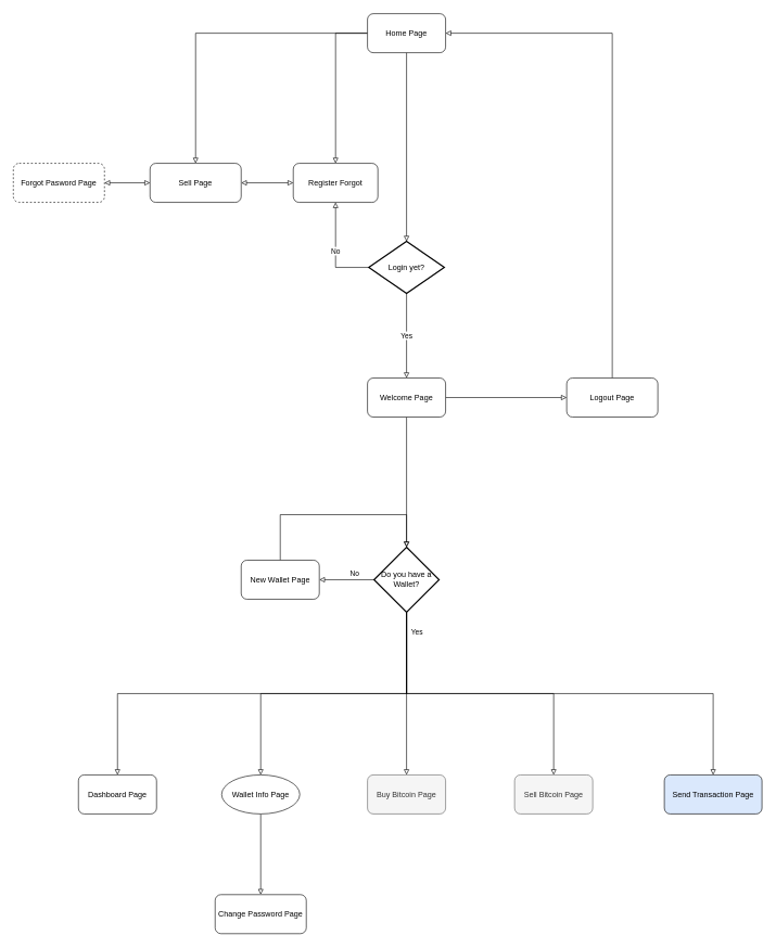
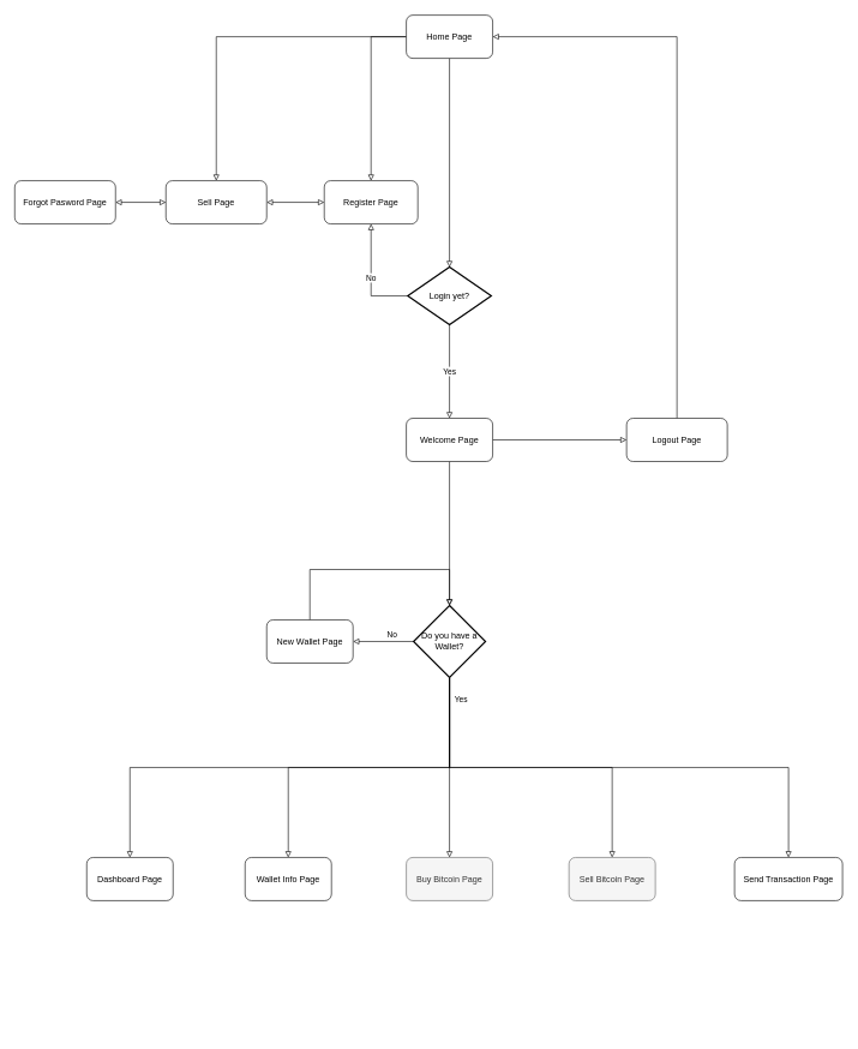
  <mxCell id="0" />
  <mxCell id="1" parent="0" />
  <mxCell id="2" style="edgeStyle=orthogonalEdgeStyle;rounded=0;orthogonalLoop=1;jettySize=auto;html=1;exitX=1;exitY=0.5;exitDx=0;exitDy=0;entryX=0;entryY=0.5;entryDx=0;entryDy=0;endArrow=block;endFill=0;" parent="1" source="18" target="12" edge="1"><mxGeometry relative="1" as="geometry"><Array as="points"><mxPoint x="860" y="610" /></Array></mxGeometry></mxCell>
  <mxCell id="3" value="" style="edgeStyle=orthogonalEdgeStyle;rounded=0;orthogonalLoop=1;jettySize=auto;html=1;endArrow=block;endFill=0;entryX=0.5;entryY=0;entryDx=0;entryDy=0;" parent="1" source="6" target="10" edge="1"><mxGeometry relative="1" as="geometry"><Array as="points"><mxPoint x="300" y="50" /></Array></mxGeometry></mxCell>
  <mxCell id="4" value="" style="edgeStyle=orthogonalEdgeStyle;rounded=0;orthogonalLoop=1;jettySize=auto;html=1;endArrow=block;endFill=0;entryX=0.5;entryY=0;entryDx=0;entryDy=0;" parent="1" source="6" target="7" edge="1"><mxGeometry relative="1" as="geometry"><Array as="points"><mxPoint x="515" y="50" /></Array></mxGeometry></mxCell>
  <mxCell id="5" style="edgeStyle=orthogonalEdgeStyle;rounded=0;orthogonalLoop=1;jettySize=auto;html=1;exitX=0.5;exitY=1;exitDx=0;exitDy=0;entryX=0;entryY=0.5;entryDx=0;entryDy=0;entryPerimeter=0;startArrow=none;startFill=0;endArrow=block;endFill=0;" parent="1" source="6" target="16" edge="1"><mxGeometry relative="1" as="geometry" /></mxCell>
  <mxCell id="6" value="Home Page" style="rounded=1;whiteSpace=wrap;html=1;" parent="1" vertex="1"><mxGeometry x="564" y="20" width="120" height="60" as="geometry" /></mxCell>
- <mxCell id="7" value="Register Forgot" style="rounded=1;whiteSpace=wrap;html=1;" parent="1" vertex="1"><mxGeometry x="450" y="250" width="130" height="60" as="geometry" /></mxCell>
+ <mxCell id="7" value="Register Page" style="rounded=1;whiteSpace=wrap;html=1;" parent="1" vertex="1"><mxGeometry x="450" y="250" width="130" height="60" as="geometry" /></mxCell>
  <mxCell id="8" style="edgeStyle=orthogonalEdgeStyle;rounded=0;orthogonalLoop=1;jettySize=auto;html=1;exitX=1;exitY=0.5;exitDx=0;exitDy=0;entryX=0;entryY=0.5;entryDx=0;entryDy=0;endArrow=block;endFill=0;startArrow=block;startFill=0;" parent="1" source="10" target="7" edge="1"><mxGeometry relative="1" as="geometry" /></mxCell>
  <mxCell id="9" style="edgeStyle=orthogonalEdgeStyle;rounded=0;orthogonalLoop=1;jettySize=auto;html=1;exitX=0;exitY=0.5;exitDx=0;exitDy=0;entryX=1;entryY=0.5;entryDx=0;entryDy=0;startArrow=block;startFill=0;endArrow=block;endFill=0;" parent="1" source="10" target="13" edge="1"><mxGeometry relative="1" as="geometry" /></mxCell>
  <mxCell id="10" value="Sell Page" style="rounded=1;whiteSpace=wrap;html=1;" parent="1" vertex="1"><mxGeometry x="230" y="250" width="140" height="60" as="geometry" /></mxCell>
  <mxCell id="11" style="edgeStyle=orthogonalEdgeStyle;rounded=0;orthogonalLoop=1;jettySize=auto;html=1;exitX=0.5;exitY=0;exitDx=0;exitDy=0;startArrow=none;startFill=0;endArrow=block;endFill=0;entryX=1;entryY=0.5;entryDx=0;entryDy=0;" parent="1" source="12" target="6" edge="1"><mxGeometry relative="1" as="geometry"><mxPoint x="940" y="60" as="targetPoint" /></mxGeometry></mxCell>
  <mxCell id="12" value="Logout Page" style="rounded=1;whiteSpace=wrap;html=1;" parent="1" vertex="1"><mxGeometry x="870" y="580" width="140" height="60" as="geometry" /></mxCell>
- <mxCell id="13" value="Forgot Pasword Page" style="rounded=1;whiteSpace=wrap;html=1;dashed=1;" parent="1" vertex="1"><mxGeometry x="20" y="250" width="140" height="60" as="geometry" /></mxCell>
+ <mxCell id="13" value="Forgot Pasword Page" style="rounded=1;whiteSpace=wrap;html=1;" parent="1" vertex="1"><mxGeometry x="20" y="250" width="140" height="60" as="geometry" /></mxCell>
  <mxCell id="14" value="No" style="edgeStyle=orthogonalEdgeStyle;rounded=0;orthogonalLoop=1;jettySize=auto;html=1;exitX=0.5;exitY=1;exitDx=0;exitDy=0;exitPerimeter=0;entryX=0.5;entryY=1;entryDx=0;entryDy=0;startArrow=none;startFill=0;endArrow=block;endFill=0;" parent="1" source="16" target="7" edge="1"><mxGeometry relative="1" as="geometry" /></mxCell>
  <mxCell id="15" value="Yes" style="edgeStyle=orthogonalEdgeStyle;rounded=0;orthogonalLoop=1;jettySize=auto;html=1;exitX=1;exitY=0.5;exitDx=0;exitDy=0;exitPerimeter=0;entryX=0.5;entryY=0;entryDx=0;entryDy=0;startArrow=none;startFill=0;endArrow=block;endFill=0;" parent="1" source="16" target="18" edge="1"><mxGeometry relative="1" as="geometry" /></mxCell>
  <mxCell id="16" value="Login yet?" style="strokeWidth=2;html=1;shape=mxgraph.flowchart.decision;whiteSpace=wrap;direction=south;" parent="1" vertex="1"><mxGeometry x="566" y="370" width="116" height="80" as="geometry" /></mxCell>
  <mxCell id="17" style="edgeStyle=orthogonalEdgeStyle;rounded=0;orthogonalLoop=1;jettySize=auto;html=1;exitX=0.5;exitY=1;exitDx=0;exitDy=0;entryX=0.5;entryY=0;entryDx=0;entryDy=0;startArrow=none;startFill=0;endArrow=block;endFill=0;entryPerimeter=0;" parent="1" source="18" target="25" edge="1"><mxGeometry relative="1" as="geometry"><mxPoint x="624" y="830" as="targetPoint" /></mxGeometry></mxCell>
  <mxCell id="18" value="Welcome Page" style="rounded=1;whiteSpace=wrap;html=1;" parent="1" vertex="1"><mxGeometry x="564" y="580" width="120" height="60" as="geometry" /></mxCell>
  <mxCell id="19" value="No" style="edgeStyle=orthogonalEdgeStyle;rounded=0;orthogonalLoop=1;jettySize=auto;html=1;exitX=0;exitY=0.5;exitDx=0;exitDy=0;exitPerimeter=0;entryX=1;entryY=0.5;entryDx=0;entryDy=0;startArrow=none;startFill=0;endArrow=block;endFill=0;" parent="1" source="25" target="27" edge="1"><mxGeometry x="-0.29" y="-10" relative="1" as="geometry"><mxPoint as="offset" /></mxGeometry></mxCell>
  <mxCell id="20" value="Yes" style="edgeStyle=orthogonalEdgeStyle;rounded=0;orthogonalLoop=1;jettySize=auto;html=1;exitX=0.5;exitY=1;exitDx=0;exitDy=0;exitPerimeter=0;entryX=0.5;entryY=0;entryDx=0;entryDy=0;startArrow=none;startFill=0;endArrow=block;endFill=0;" parent="1" source="25" target="29" edge="1"><mxGeometry x="-0.868" y="16" relative="1" as="geometry"><mxPoint as="offset" /></mxGeometry></mxCell>
  <mxCell id="21" style="edgeStyle=orthogonalEdgeStyle;rounded=0;orthogonalLoop=1;jettySize=auto;html=1;exitX=0.5;exitY=1;exitDx=0;exitDy=0;exitPerimeter=0;entryX=0.5;entryY=0;entryDx=0;entryDy=0;startArrow=none;startFill=0;endArrow=block;endFill=0;" parent="1" source="25" target="30" edge="1"><mxGeometry relative="1" as="geometry" /></mxCell>
  <mxCell id="22" style="edgeStyle=orthogonalEdgeStyle;rounded=0;orthogonalLoop=1;jettySize=auto;html=1;exitX=0.5;exitY=1;exitDx=0;exitDy=0;exitPerimeter=0;entryX=0.5;entryY=0;entryDx=0;entryDy=0;startArrow=none;startFill=0;endArrow=block;endFill=0;" parent="1" source="25" target="31" edge="1"><mxGeometry relative="1" as="geometry" /></mxCell>
  <mxCell id="23" style="edgeStyle=orthogonalEdgeStyle;rounded=0;orthogonalLoop=1;jettySize=auto;html=1;exitX=0.5;exitY=1;exitDx=0;exitDy=0;exitPerimeter=0;entryX=0.5;entryY=0;entryDx=0;entryDy=0;endArrow=block;endFill=0;" parent="1" source="25" target="33" edge="1"><mxGeometry relative="1" as="geometry" /></mxCell>
  <mxCell id="24" style="edgeStyle=orthogonalEdgeStyle;rounded=0;orthogonalLoop=1;jettySize=auto;html=1;exitX=0.5;exitY=1;exitDx=0;exitDy=0;exitPerimeter=0;entryX=0.5;entryY=0;entryDx=0;entryDy=0;endArrow=block;endFill=0;" edge="1" parent="1" source="25" target="34"><mxGeometry relative="1" as="geometry" /></mxCell>
  <mxCell id="25" value="Do you have a Wallet?" style="strokeWidth=2;html=1;shape=mxgraph.flowchart.decision;whiteSpace=wrap;" parent="1" vertex="1"><mxGeometry x="574" y="840" width="100" height="100" as="geometry" /></mxCell>
  <mxCell id="26" style="edgeStyle=orthogonalEdgeStyle;rounded=0;orthogonalLoop=1;jettySize=auto;html=1;exitX=0.5;exitY=0;exitDx=0;exitDy=0;entryX=0.5;entryY=0;entryDx=0;entryDy=0;entryPerimeter=0;startArrow=none;startFill=0;endArrow=block;endFill=0;" parent="1" source="27" target="25" edge="1"><mxGeometry relative="1" as="geometry"><Array as="points"><mxPoint x="430" y="790" /><mxPoint x="624" y="790" /></Array></mxGeometry></mxCell>
  <mxCell id="27" value="New Wallet Page" style="rounded=1;whiteSpace=wrap;html=1;" parent="1" vertex="1"><mxGeometry x="370" y="860" width="120" height="60" as="geometry" /></mxCell>
- <mxCell id="28" style="edgeStyle=orthogonalEdgeStyle;rounded=0;orthogonalLoop=1;jettySize=auto;html=1;exitX=0.5;exitY=1;exitDx=0;exitDy=0;entryX=0.5;entryY=0;entryDx=0;entryDy=0;startArrow=none;startFill=0;endArrow=block;endFill=0;" parent="1" source="29" target="32" edge="1"><mxGeometry relative="1" as="geometry" /></mxCell>
- <mxCell id="29" value="Wallet Info Page" style="ellipse;whiteSpace=wrap;html=1;" parent="1" vertex="1"><mxGeometry x="340" y="1190" width="120" height="60" as="geometry" /></mxCell>
+ <mxCell id="29" value="Wallet Info Page" style="rounded=1;whiteSpace=wrap;html=1;" parent="1" vertex="1"><mxGeometry x="340" y="1190" width="120" height="60" as="geometry" /></mxCell>
  <mxCell id="30" value="Buy Bitcoin Page" style="rounded=1;whiteSpace=wrap;html=1;fillColor=#f5f5f5;strokeColor=#666666;fontColor=#333333;" parent="1" vertex="1"><mxGeometry x="564" y="1190" width="120" height="60" as="geometry" /></mxCell>
- <mxCell id="31" value="Send Transaction Page" style="rounded=1;whiteSpace=wrap;html=1;fillColor=#dae8fc;" parent="1" vertex="1"><mxGeometry x="1020" y="1190" width="150" height="60" as="geometry" /></mxCell>
- <mxCell id="32" value="Change Password Page" style="rounded=1;whiteSpace=wrap;html=1;" parent="1" vertex="1"><mxGeometry x="330" y="1374" width="140" height="60" as="geometry" /></mxCell>
+ <mxCell id="31" value="Send Transaction Page" style="rounded=1;whiteSpace=wrap;html=1;" parent="1" vertex="1"><mxGeometry x="1020" y="1190" width="150" height="60" as="geometry" /></mxCell>
  <mxCell id="33" value="Dashboard Page" style="rounded=1;whiteSpace=wrap;html=1;" parent="1" vertex="1"><mxGeometry x="120" y="1190" width="120" height="60" as="geometry" /></mxCell>
  <mxCell id="34" value="Sell Bitcoin Page" style="rounded=1;whiteSpace=wrap;html=1;fillColor=#f5f5f5;strokeColor=#666666;fontColor=#333333;" vertex="1" parent="1"><mxGeometry x="790" y="1190" width="120" height="60" as="geometry" /></mxCell>
